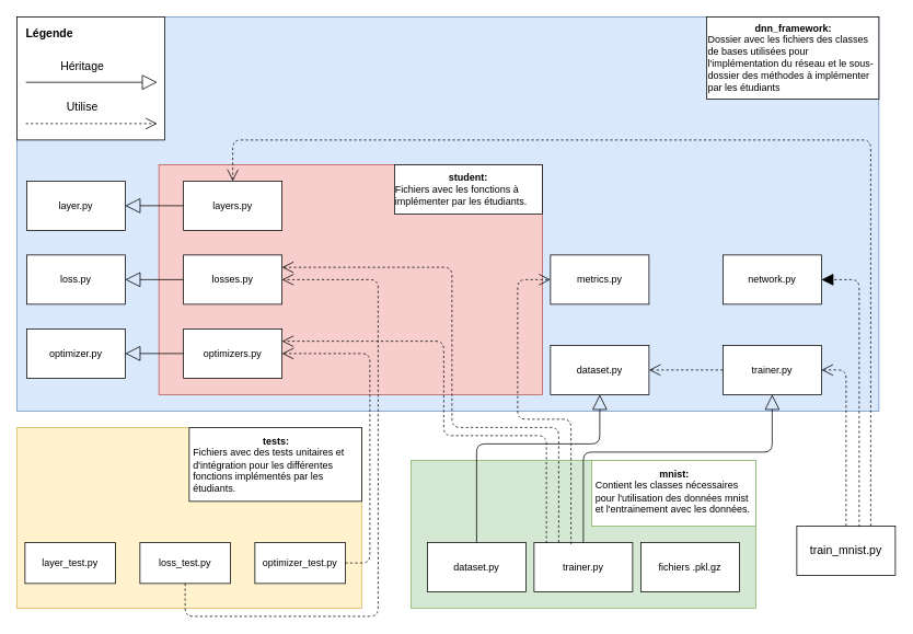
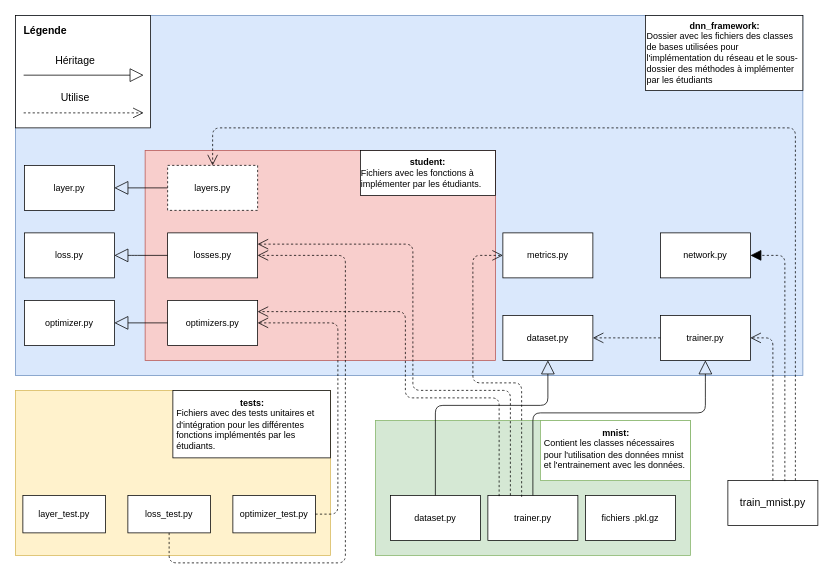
  <mxCell id="0" />
  <mxCell id="1" parent="0" />
  <mxCell id="2" value="" style="rounded=0;whiteSpace=wrap;html=1;align=center;fillColor=#dae8fc;strokeColor=#6c8ebf;" vertex="1" parent="1"><mxGeometry x="20" y="20" width="1050" height="480" as="geometry" /></mxCell>
  <mxCell id="3" value="" style="rounded=0;whiteSpace=wrap;html=1;align=center;" vertex="1" parent="1"><mxGeometry x="20" y="20" width="180" height="150" as="geometry" /></mxCell>
  <mxCell id="4" value="" style="rounded=0;whiteSpace=wrap;html=1;fillColor=#fff2cc;strokeColor=#d6b656;" vertex="1" parent="1"><mxGeometry x="20" y="520" width="420" height="220" as="geometry" /></mxCell>
  <mxCell id="5" value="&lt;div style=&quot;text-align: center&quot;&gt;&lt;span&gt;&lt;b&gt;tests:&lt;/b&gt;&lt;/span&gt;&lt;/div&gt;Fichiers avec des tests unitaires et d'intégration pour les différentes fonctions implémentés par les étudiants." style="rounded=0;whiteSpace=wrap;html=1;align=left;verticalAlign=top;spacing=5;" vertex="1" parent="1"><mxGeometry x="230" y="520" width="210" height="90" as="geometry" /></mxCell>
  <mxCell id="6" value="layer_test.py" style="rounded=0;whiteSpace=wrap;html=1;align=center;" vertex="1" parent="1"><mxGeometry x="30" y="660" width="110" height="50" as="geometry" /></mxCell>
  <mxCell id="7" value="loss_test.py" style="rounded=0;whiteSpace=wrap;html=1;align=center;" vertex="1" parent="1"><mxGeometry x="170" y="660" width="110" height="50" as="geometry" /></mxCell>
  <mxCell id="8" value="optimizer_test.py" style="rounded=0;whiteSpace=wrap;html=1;align=center;" vertex="1" parent="1"><mxGeometry x="310" y="660" width="110" height="50" as="geometry" /></mxCell>
  <mxCell id="9" value="" style="rounded=0;whiteSpace=wrap;html=1;align=center;fillColor=#d5e8d4;strokeColor=#82b366;" vertex="1" parent="1"><mxGeometry x="500" y="560" width="420" height="180" as="geometry" /></mxCell>
  <mxCell id="10" value="&lt;div style=&quot;text-align: center&quot;&gt;&lt;span&gt;&lt;b&gt;mnist:&lt;/b&gt;&lt;/span&gt;&lt;/div&gt;&lt;div&gt;&lt;span&gt;Contient les classes nécessaires pour l'utilisation des données mnist et l'entrainement avec les données.&lt;/span&gt;&lt;/div&gt;" style="rounded=0;whiteSpace=wrap;html=1;align=left;verticalAlign=top;spacing=5;strokeColor=#82b366;fillColor=#FFFFFF;" vertex="1" parent="1"><mxGeometry x="720" y="560" width="200" height="80" as="geometry" /></mxCell>
  <mxCell id="11" value="dataset.py" style="rounded=0;whiteSpace=wrap;html=1;align=center;" vertex="1" parent="1"><mxGeometry x="520" y="660" width="120" height="60" as="geometry" /></mxCell>
  <mxCell id="12" value="trainer.py" style="rounded=0;whiteSpace=wrap;html=1;align=center;" vertex="1" parent="1"><mxGeometry x="650" y="660" width="120" height="60" as="geometry" /></mxCell>
  <mxCell id="13" value="fichiers .pkl.gz" style="rounded=0;whiteSpace=wrap;html=1;align=center;" vertex="1" parent="1"><mxGeometry x="780" y="660" width="120" height="60" as="geometry" /></mxCell>
  <mxCell id="14" value="&lt;div style=&quot;text-align: center&quot;&gt;&lt;span&gt;&lt;b&gt;dnn_framework:&lt;/b&gt;&lt;/span&gt;&lt;/div&gt;&lt;div&gt;Dossier avec les fichiers des classes de bases utilisées pour l'implémentation du réseau et le sous-dossier des méthodes à implémenter par les étudiants&lt;/div&gt;" style="rounded=0;whiteSpace=wrap;html=1;align=left;verticalAlign=top;" vertex="1" parent="1"><mxGeometry x="860" y="20" width="210" height="100" as="geometry" /></mxCell>
  <mxCell id="15" value="dataset.py" style="rounded=0;whiteSpace=wrap;html=1;align=center;" vertex="1" parent="1"><mxGeometry x="670" y="420" width="120" height="60" as="geometry" /></mxCell>
  <mxCell id="16" value="layer.py" style="rounded=0;whiteSpace=wrap;html=1;align=center;" vertex="1" parent="1"><mxGeometry x="32" y="220" width="120" height="60" as="geometry" /></mxCell>
  <mxCell id="17" value="loss.py" style="rounded=0;whiteSpace=wrap;html=1;align=center;" vertex="1" parent="1"><mxGeometry x="32" y="310" width="120" height="60" as="geometry" /></mxCell>
  <mxCell id="18" value="metrics.py" style="rounded=0;whiteSpace=wrap;html=1;align=center;" vertex="1" parent="1"><mxGeometry x="670" y="310" width="120" height="60" as="geometry" /></mxCell>
  <mxCell id="19" value="network.py" style="rounded=0;whiteSpace=wrap;html=1;align=center;" vertex="1" parent="1"><mxGeometry x="880" y="310" width="120" height="60" as="geometry" /></mxCell>
  <mxCell id="20" value="optimizer.py" style="rounded=0;whiteSpace=wrap;html=1;align=center;" vertex="1" parent="1"><mxGeometry x="32" y="400" width="120" height="60" as="geometry" /></mxCell>
  <mxCell id="21" value="trainer.py" style="rounded=0;whiteSpace=wrap;html=1;align=center;" vertex="1" parent="1"><mxGeometry x="880" y="420" width="120" height="60" as="geometry" /></mxCell>
  <mxCell id="22" value="" style="rounded=0;whiteSpace=wrap;html=1;align=center;fillColor=#f8cecc;strokeColor=#b85450;" vertex="1" parent="1"><mxGeometry x="193" y="200" width="467" height="280" as="geometry" /></mxCell>
  <mxCell id="23" value="&lt;div&gt;&lt;/div&gt;&lt;span&gt;&lt;div style=&quot;text-align: center&quot;&gt;&lt;span&gt;&lt;b&gt;student:&lt;/b&gt;&lt;/span&gt;&lt;/div&gt;&lt;div style=&quot;text-align: left&quot;&gt;&lt;span&gt;Fichiers avec les fonctions à implémenter par les étudiants.&lt;/span&gt;&lt;/div&gt;&lt;/span&gt;" style="rounded=0;whiteSpace=wrap;html=1;align=center;" vertex="1" parent="1"><mxGeometry x="480" y="200" width="180" height="60" as="geometry" /></mxCell>
- <mxCell id="24" value="layers.py" style="rounded=0;whiteSpace=wrap;html=1;align=center;" vertex="1" parent="1"><mxGeometry x="223" y="220" width="120" height="60" as="geometry" /></mxCell>
+ <mxCell id="24" value="layers.py" style="rounded=0;whiteSpace=wrap;html=1;align=center;dashed=1;" vertex="1" parent="1"><mxGeometry x="223" y="220" width="120" height="60" as="geometry" /></mxCell>
  <mxCell id="25" value="losses.py" style="rounded=0;whiteSpace=wrap;html=1;align=center;" vertex="1" parent="1"><mxGeometry x="223" y="310" width="120" height="60" as="geometry" /></mxCell>
  <mxCell id="26" value="optimizers.py" style="rounded=0;whiteSpace=wrap;html=1;align=center;" vertex="1" parent="1"><mxGeometry x="223" y="400" width="120" height="60" as="geometry" /></mxCell>
  <mxCell id="27" value="" style="endArrow=block;endSize=16;endFill=0;html=1;exitX=0;exitY=0.5;exitDx=0;exitDy=0;entryX=1;entryY=0.5;entryDx=0;entryDy=0;" edge="1" parent="1" source="26" target="20"><mxGeometry width="160" relative="1" as="geometry"><mxPoint x="163" y="470" as="sourcePoint" /><mxPoint x="173" y="430" as="targetPoint" /></mxGeometry></mxCell>
  <mxCell id="28" value="" style="endArrow=block;endSize=16;endFill=0;html=1;entryX=1;entryY=0.5;entryDx=0;entryDy=0;exitX=0;exitY=0.5;exitDx=0;exitDy=0;" edge="1" parent="1" source="25" target="17"><mxGeometry width="160" relative="1" as="geometry"><mxPoint x="203" y="530" as="sourcePoint" /><mxPoint x="363" y="530" as="targetPoint" /><Array as="points"><mxPoint x="173" y="340" /></Array></mxGeometry></mxCell>
  <mxCell id="29" value="" style="endArrow=block;endSize=16;endFill=0;html=1;entryX=1;entryY=0.5;entryDx=0;entryDy=0;exitX=0;exitY=0.5;exitDx=0;exitDy=0;entryPerimeter=0;" edge="1" parent="1" source="24" target="16"><mxGeometry width="160" relative="1" as="geometry"><mxPoint x="213" y="260" as="sourcePoint" /><mxPoint x="93" y="260" as="targetPoint" /></mxGeometry></mxCell>
  <mxCell id="30" value="" style="endArrow=block;endSize=16;endFill=0;html=1;" edge="1" parent="1"><mxGeometry width="160" relative="1" as="geometry"><mxPoint x="31" y="99.71" as="sourcePoint" /><mxPoint x="191" y="99.71" as="targetPoint" /></mxGeometry></mxCell>
  <mxCell id="31" value="Légende" style="text;html=1;strokeColor=none;fillColor=none;align=center;verticalAlign=middle;whiteSpace=wrap;rounded=0;fontStyle=1;fontSize=14;" vertex="1" parent="1"><mxGeometry x="40" y="30" width="40" height="20" as="geometry" /></mxCell>
  <mxCell id="32" value="Héritage" style="text;html=1;strokeColor=none;fillColor=none;align=center;verticalAlign=middle;whiteSpace=wrap;rounded=0;fontSize=14;" vertex="1" parent="1"><mxGeometry x="80" y="70" width="40" height="20" as="geometry" /></mxCell>
  <mxCell id="33" value="" style="endArrow=open;endSize=12;dashed=1;html=1;fontSize=14;" edge="1" parent="1"><mxGeometry width="160" relative="1" as="geometry"><mxPoint x="31" y="150" as="sourcePoint" /><mxPoint x="191" y="150" as="targetPoint" /></mxGeometry></mxCell>
  <mxCell id="34" value="Utilise" style="text;html=1;strokeColor=none;fillColor=none;align=center;verticalAlign=middle;whiteSpace=wrap;rounded=0;fontSize=14;" vertex="1" parent="1"><mxGeometry x="80" y="120" width="40" height="20" as="geometry" /></mxCell>
  <mxCell id="35" value="" style="endArrow=open;endSize=12;dashed=1;html=1;fontSize=14;exitX=0.5;exitY=1;exitDx=0;exitDy=0;entryX=1;entryY=0.5;entryDx=0;entryDy=0;" edge="1" parent="1" source="7" target="25"><mxGeometry width="160" relative="1" as="geometry"><mxPoint x="911" y="130" as="sourcePoint" /><mxPoint x="1071" y="130" as="targetPoint" /><Array as="points"><mxPoint x="225" y="750" /><mxPoint x="460" y="750" /><mxPoint x="460" y="340" /></Array></mxGeometry></mxCell>
  <mxCell id="36" value="" style="endArrow=open;endSize=12;dashed=1;html=1;fontSize=14;exitX=1;exitY=0.5;exitDx=0;exitDy=0;entryX=1;entryY=0.5;entryDx=0;entryDy=0;" edge="1" parent="1" source="8" target="26"><mxGeometry width="160" relative="1" as="geometry"><mxPoint x="180" y="809" as="sourcePoint" /><mxPoint x="340" y="809" as="targetPoint" /><Array as="points"><mxPoint x="450" y="685" /><mxPoint x="450" y="430" /></Array></mxGeometry></mxCell>
  <mxCell id="37" value="" style="endArrow=block;endSize=16;endFill=0;html=1;exitX=0.5;exitY=0;exitDx=0;exitDy=0;entryX=0.5;entryY=1;entryDx=0;entryDy=0;" edge="1" parent="1" source="11" target="15"><mxGeometry width="160" relative="1" as="geometry"><mxPoint x="1010" y="649.5" as="sourcePoint" /><mxPoint x="1170" y="649.5" as="targetPoint" /><Array as="points"><mxPoint x="580" y="540" /><mxPoint x="730" y="540" /></Array></mxGeometry></mxCell>
  <mxCell id="38" value="" style="endArrow=block;endSize=16;endFill=0;html=1;exitX=0.5;exitY=0;exitDx=0;exitDy=0;entryX=0.5;entryY=1;entryDx=0;entryDy=0;" edge="1" parent="1" source="12" target="21"><mxGeometry width="160" relative="1" as="geometry"><mxPoint x="690" y="650" as="sourcePoint" /><mxPoint x="740" y="490" as="targetPoint" /><Array as="points"><mxPoint x="710" y="550" /><mxPoint x="940" y="550" /><mxPoint x="940" y="520" /></Array></mxGeometry></mxCell>
  <mxCell id="39" value="" style="endArrow=open;endSize=12;dashed=1;html=1;fontSize=14;exitX=0;exitY=0.5;exitDx=0;exitDy=0;entryX=1;entryY=0.5;entryDx=0;entryDy=0;" edge="1" parent="1" source="21" target="15"><mxGeometry width="160" relative="1" as="geometry"><mxPoint x="1020" y="500" as="sourcePoint" /><mxPoint x="1180" y="500" as="targetPoint" /></mxGeometry></mxCell>
  <mxCell id="40" value="train_mnist.py" style="rounded=0;whiteSpace=wrap;html=1;fontSize=14;align=center;" vertex="1" parent="1"><mxGeometry x="970" y="640" width="120" height="60" as="geometry" /></mxCell>
  <mxCell id="41" value="" style="endArrow=open;endSize=12;dashed=1;html=1;fontSize=14;exitX=0.5;exitY=0;exitDx=0;exitDy=0;entryX=1;entryY=0.5;entryDx=0;entryDy=0;" edge="1" parent="1" source="40" target="21"><mxGeometry width="160" relative="1" as="geometry"><mxPoint x="1090" y="560" as="sourcePoint" /><mxPoint x="1250" y="560" as="targetPoint" /><Array as="points"><mxPoint x="1030" y="450" /></Array></mxGeometry></mxCell>
  <mxCell id="42" value="" style="endArrow=block;endSize=12;dashed=1;html=1;fontSize=14;exitX=0.633;exitY=0.017;exitDx=0;exitDy=0;entryX=1;entryY=0.5;entryDx=0;entryDy=0;exitPerimeter=0;" edge="1" parent="1" source="40" target="19"><mxGeometry width="160" relative="1" as="geometry"><mxPoint x="51" y="170" as="sourcePoint" /><mxPoint x="1200" y="410" as="targetPoint" /><Array as="points"><mxPoint x="1046" y="340" /></Array></mxGeometry></mxCell>
  <mxCell id="43" value="" style="endArrow=open;endSize=12;dashed=1;html=1;fontSize=14;exitX=0.75;exitY=0;exitDx=0;exitDy=0;entryX=0.5;entryY=0;entryDx=0;entryDy=0;" edge="1" parent="1" source="40" target="24"><mxGeometry width="160" relative="1" as="geometry"><mxPoint x="1090" y="590" as="sourcePoint" /><mxPoint x="1250" y="590" as="targetPoint" /><Array as="points"><mxPoint x="1060" y="170" /><mxPoint x="283" y="170" /></Array></mxGeometry></mxCell>
  <mxCell id="44" value="" style="endArrow=open;endSize=12;dashed=1;html=1;fontSize=14;exitX=0.25;exitY=0;exitDx=0;exitDy=0;entryX=1;entryY=0.25;entryDx=0;entryDy=0;" edge="1" parent="1" source="12" target="25"><mxGeometry width="160" relative="1" as="geometry"><mxPoint x="41" y="160" as="sourcePoint" /><mxPoint x="201" y="160" as="targetPoint" /><Array as="points"><mxPoint x="680" y="520" /><mxPoint x="550" y="520" /><mxPoint x="550" y="325" /></Array></mxGeometry></mxCell>
  <mxCell id="45" value="" style="endArrow=open;endSize=12;dashed=1;html=1;fontSize=14;entryX=1;entryY=0.25;entryDx=0;entryDy=0;exitX=0.125;exitY=0.017;exitDx=0;exitDy=0;exitPerimeter=0;" edge="1" parent="1" source="12" target="26"><mxGeometry width="160" relative="1" as="geometry"><mxPoint x="710" y="660" as="sourcePoint" /><mxPoint x="353" y="350" as="targetPoint" /><Array as="points"><mxPoint x="665" y="530" /><mxPoint x="540" y="530" /><mxPoint x="540" y="415" /></Array></mxGeometry></mxCell>
  <mxCell id="46" value="" style="endArrow=open;endSize=12;dashed=1;html=1;fontSize=14;exitX=0.375;exitY=0.033;exitDx=0;exitDy=0;entryX=0;entryY=0.5;entryDx=0;entryDy=0;exitPerimeter=0;" edge="1" parent="1" source="12" target="18"><mxGeometry width="160" relative="1" as="geometry"><mxPoint x="41" y="160" as="sourcePoint" /><mxPoint x="201" y="160" as="targetPoint" /><Array as="points"><mxPoint x="695" y="510" /><mxPoint x="630" y="510" /><mxPoint x="630" y="340" /></Array></mxGeometry></mxCell>
